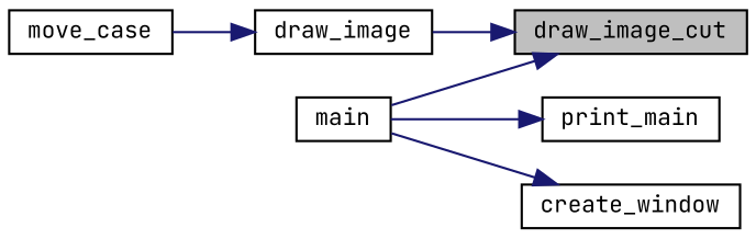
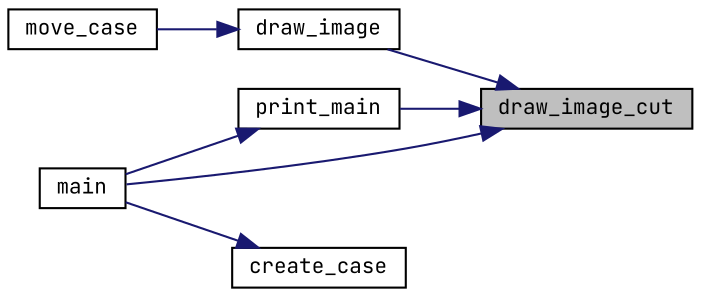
  digraph {
    fontname="JetBrains Mono"
    rankdir=RL
    node [color=black fillcolor=white fontname="JetBrains Mono" fontsize=10 shape=record style=filled]
    edge [color=midnightblue dir=back fontname="JetBrains Mono" fontsize=10 labelfontname=Helvetica labelfontsize=10 style=solid]
    n1 [fillcolor=grey75 fontcolor=black height=0.2 label=draw_image_cut width=0.4]
    n2 [height=0.2 label=draw_image width=0.4]
    n3 [height=0.2 label=print_main width=0.4]
    n4 [height=0.2 label=main width=0.4]
    n5 [height=0.2 label=move_case width=0.4]
-   n6 [height=0.2 label=create_window width=0.4]
+   n6 [height=0.2 label=create_case width=0.4]
    n1 -> n2
+   n1 -> n3
    n1 -> n4
    n2 -> n5
    n3 -> n4
    n6 -> n4
  }
